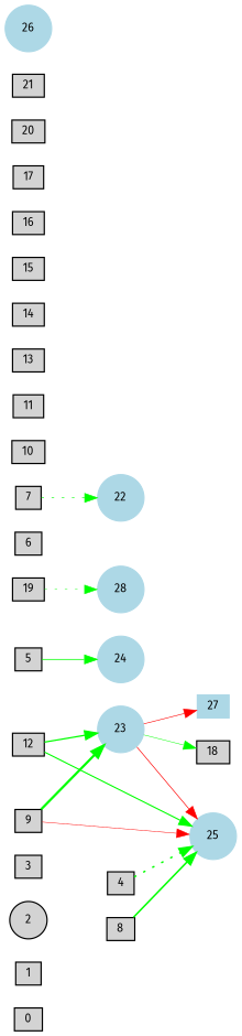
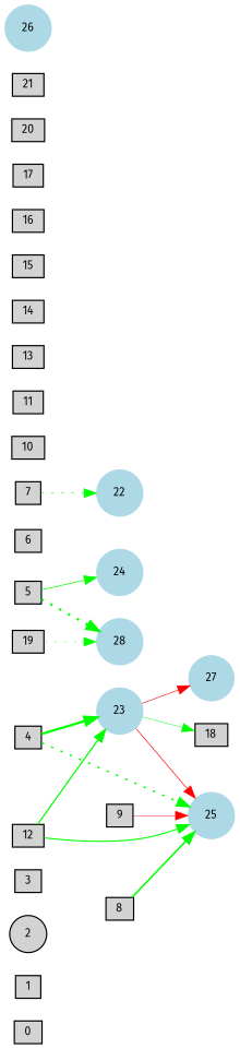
  digraph {
    fontname="Fira Sans"
    rankdir=LR
    node [fontname="Fira Sans" fontsize=9 shape=box style=filled]
    edge [color=green fontname="Fira Sans" style=solid]
    0 [height=0.2 width=0.2]
    1 [height=0.2 width=0.2]
    2 [height=0.2 shape=circle width=0.2]
    3 [height=0.2 width=0.2]
    4 [height=0.2 width=0.2]
    23 [color=lightblue height=0.2 shape=circle width=0.2]
    25 [color=lightblue height=0.2 shape=circle width=0.2]
    18 [height=0.2 width=0.2]
-   27 [color=lightblue height=0.2 width=0.2]
+   27 [color=lightblue height=0.2 shape=circle width=0.2]
    5 [height=0.2 width=0.2]
    24 [color=lightblue height=0.2 shape=circle width=0.2]
    28 [color=lightblue height=0.2 shape=circle width=0.2]
    6 [height=0.2 width=0.2]
    7 [height=0.2 width=0.2]
    22 [color=lightblue height=0.2 shape=circle width=0.2]
    8 [height=0.2 width=0.2]
    9 [height=0.2 width=0.2]
    10 [height=0.2 width=0.2]
    11 [height=0.2 width=0.2]
    12 [height=0.2 width=0.2]
    13 [height=0.2 width=0.2]
    14 [height=0.2 width=0.2]
    15 [height=0.2 width=0.2]
    16 [height=0.2 width=0.2]
    17 [height=0.2 width=0.2]
    19 [height=0.2 width=0.2]
    20 [height=0.2 width=0.2]
    21 [height=0.2 width=0.2]
    26 [color=lightblue height=0.2 shape=circle width=0.2]
-   9 -> 23 [penwidth=1.863540771356602]
+   4 -> 23 [penwidth=1.863540771356602]
    4 -> 25 [penwidth=1.220463778104366 style=dotted]
    23 -> 25 [color=red penwidth=0.5610531534683325]
    23 -> 18 [penwidth=0.3938196669444055]
    23 -> 27 [color=red penwidth=0.4901781212159674]
    5 -> 24 [penwidth=0.5923251023838201]
+   5 -> 28 [penwidth=1.7493961531349127 style=dotted]
    7 -> 22 [penwidth=0.5076491210486448 style=dotted]
    8 -> 25 [penwidth=1.29319402545057]
    9 -> 25 [color=red penwidth=0.376394692334058]
    12 -> 23 [penwidth=1.042500823465763]
    12 -> 25 [penwidth=0.9135667724845936]
    19 -> 28 [penwidth=0.351421607726235 style=dotted]
  }
